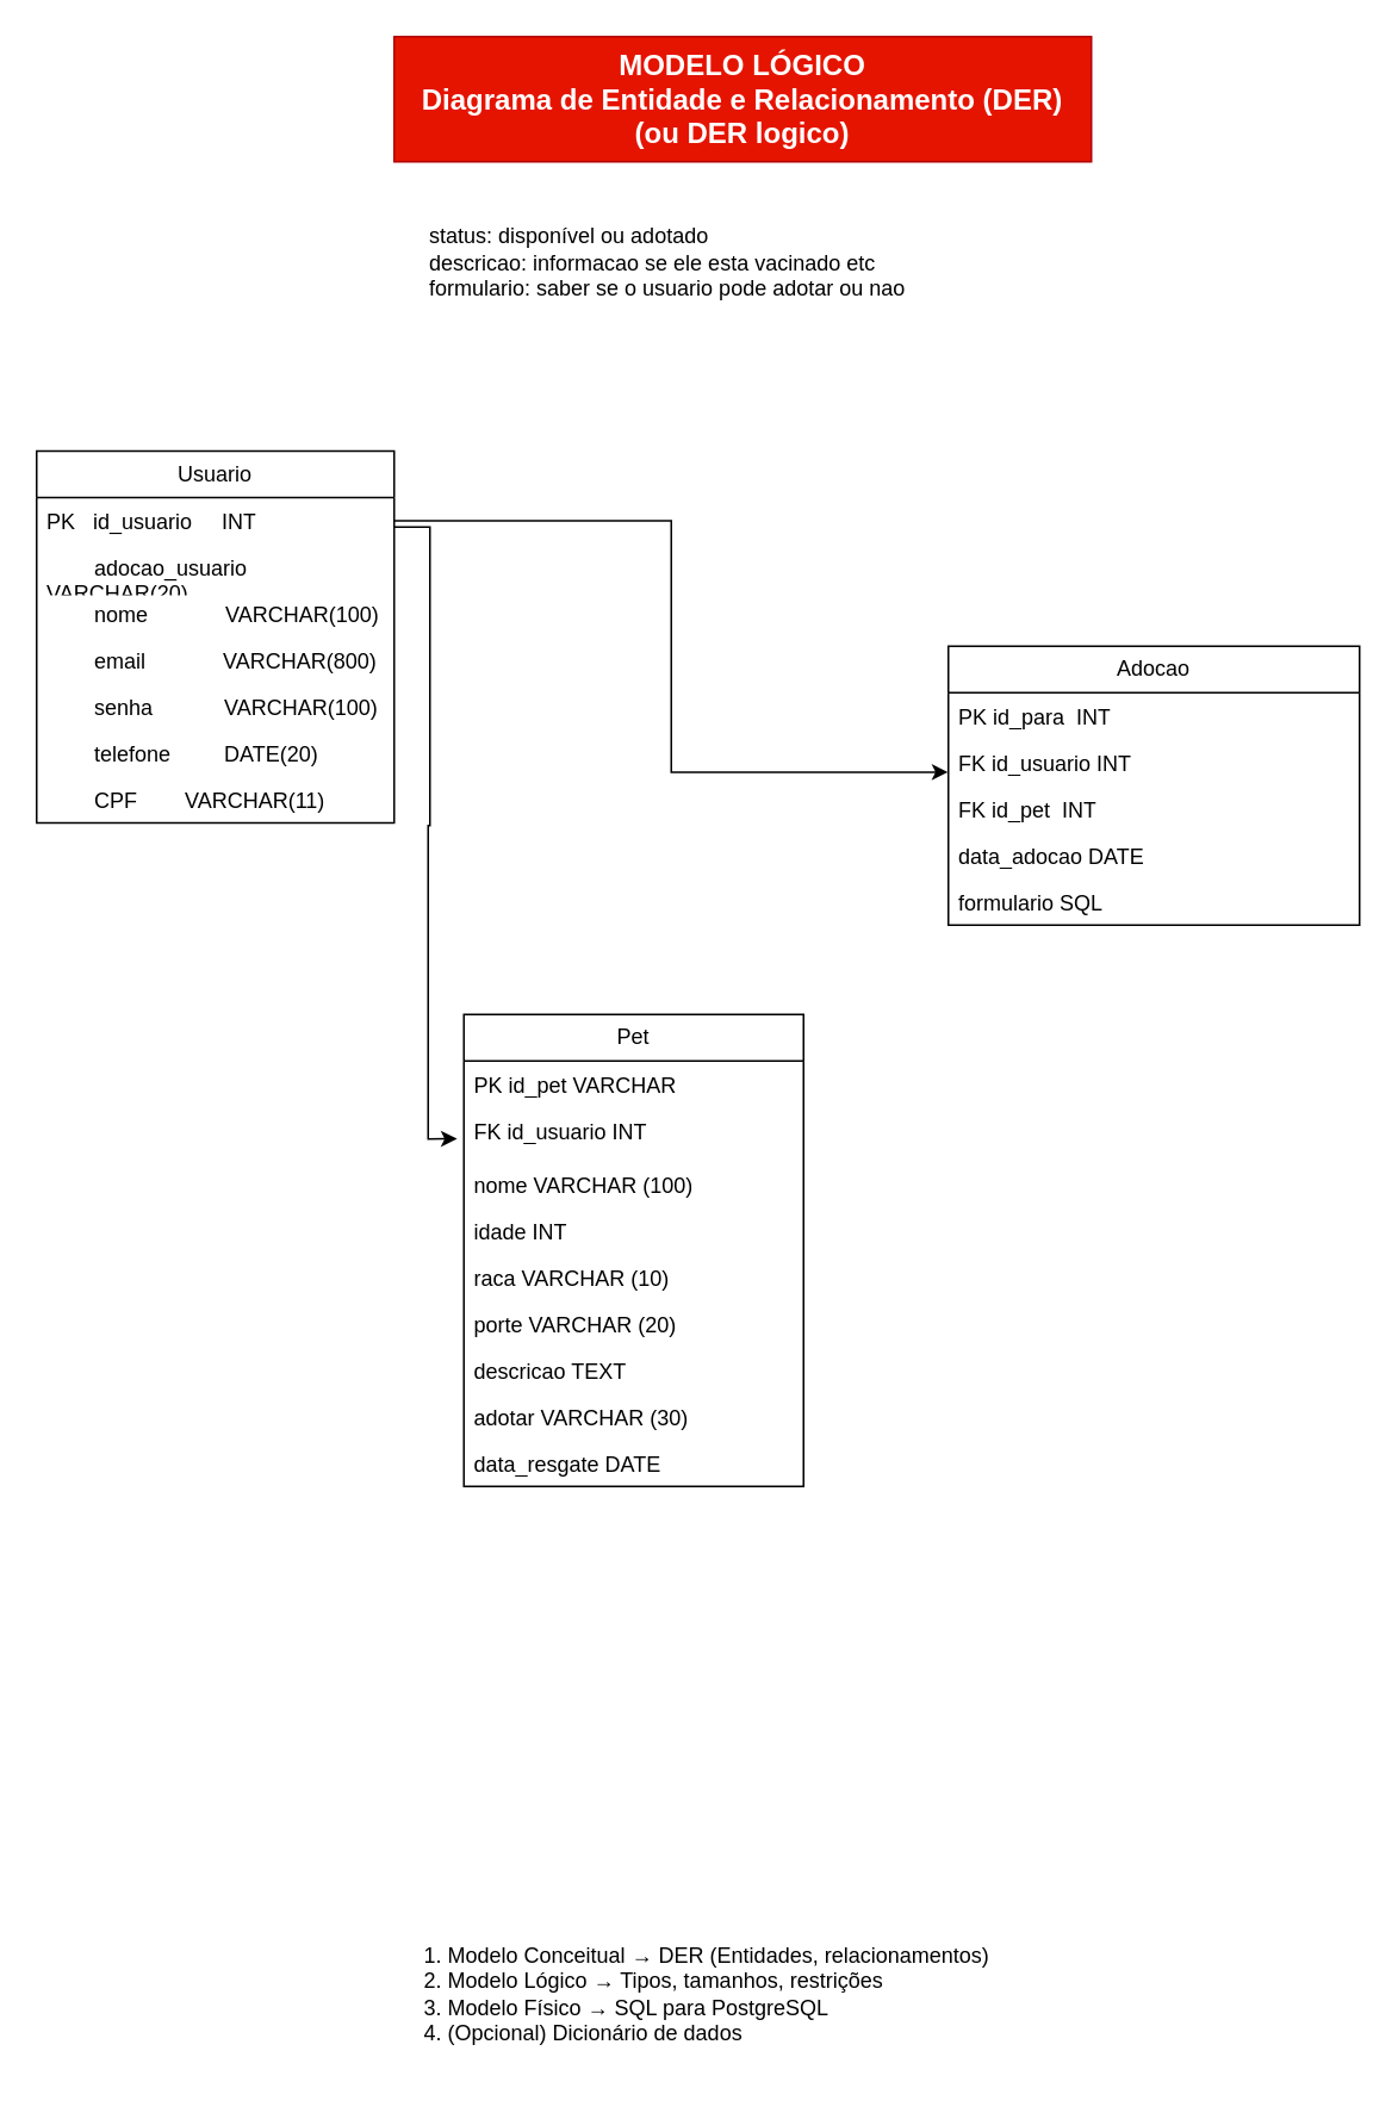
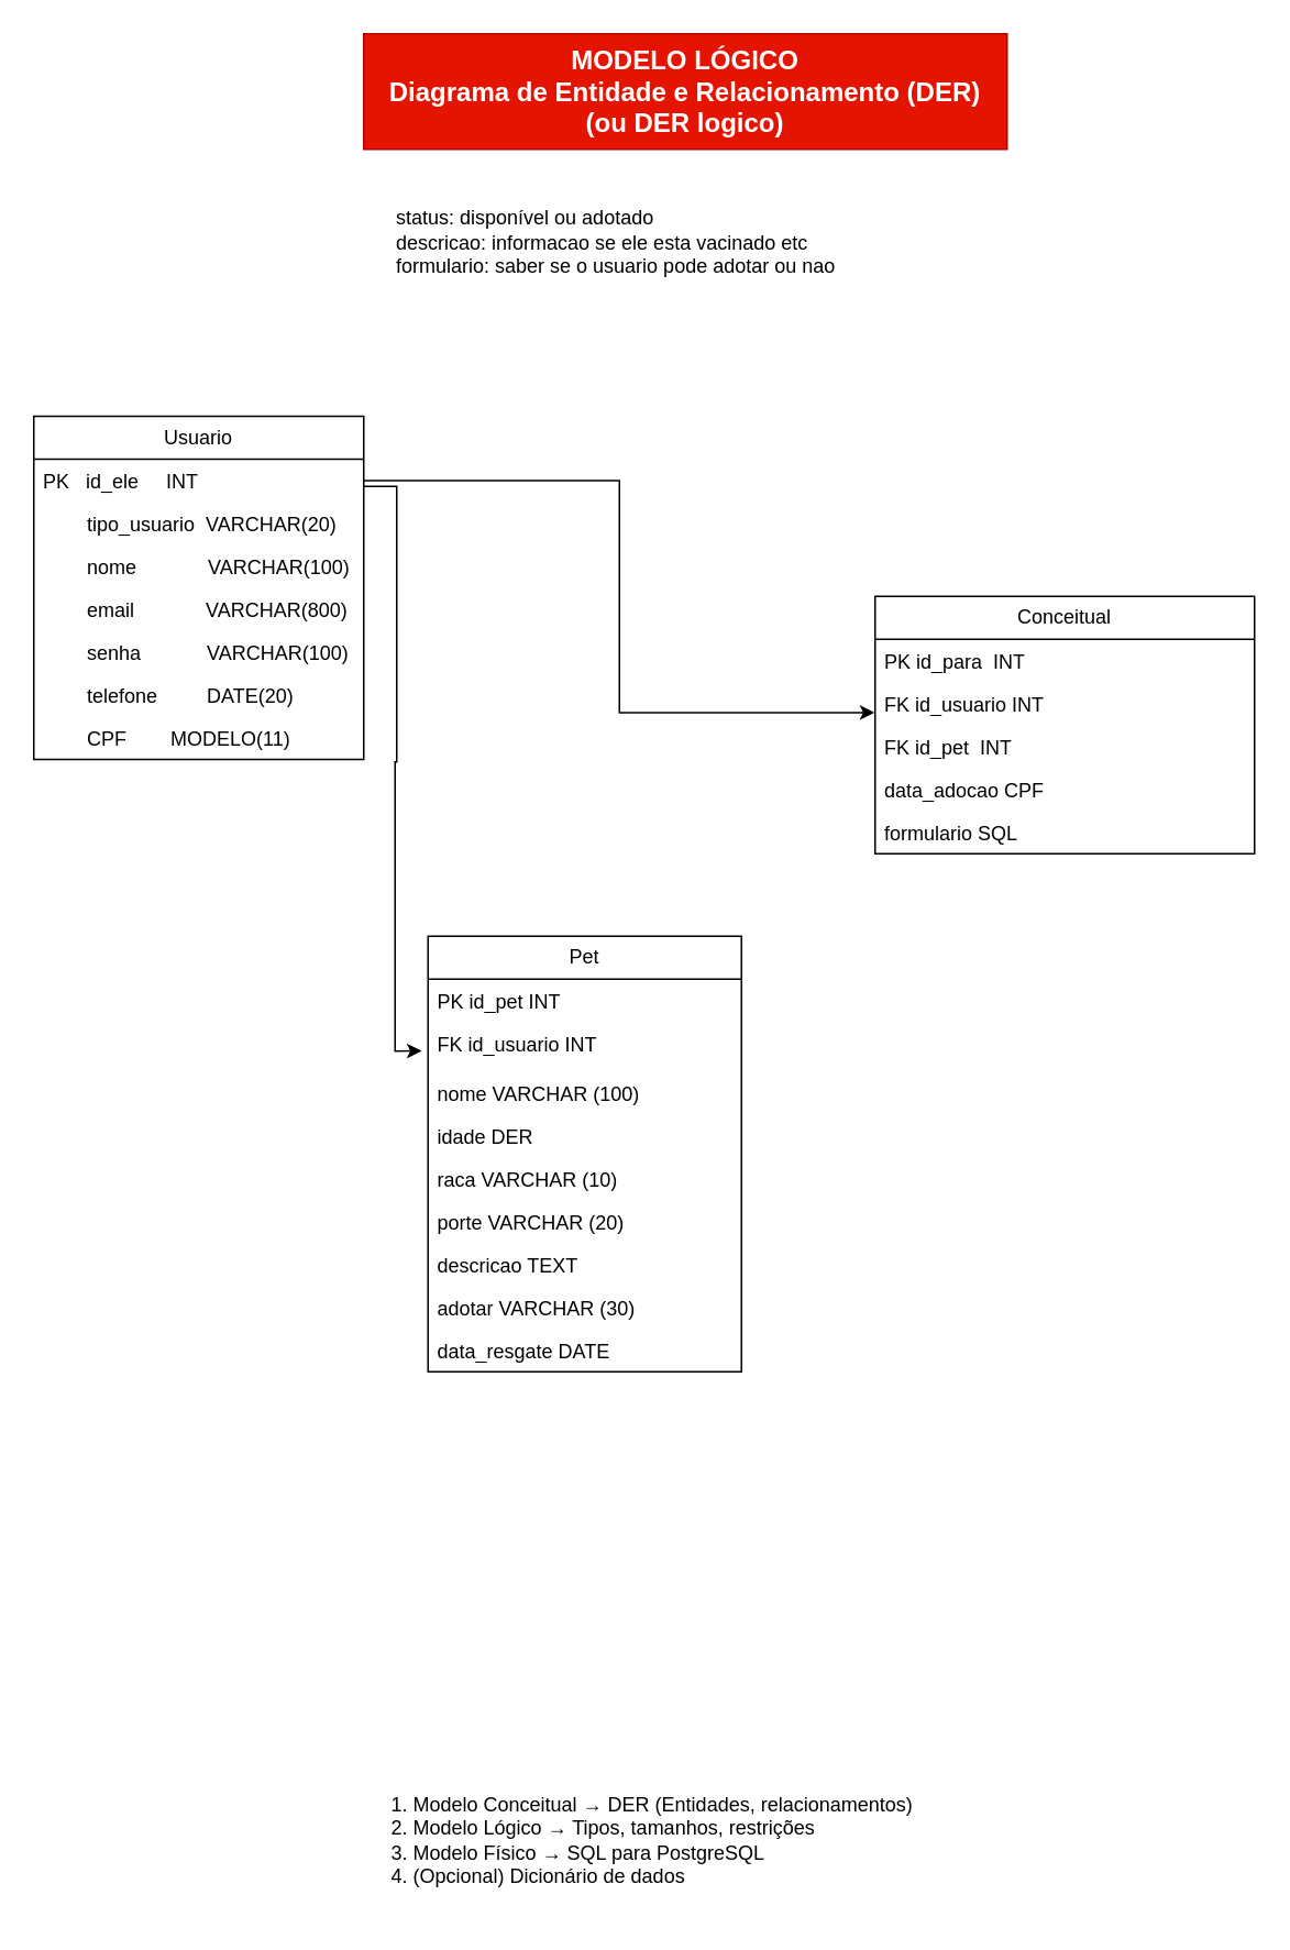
  <mxCell id="0" />
  <mxCell id="1" parent="0" />
  <mxCell id="2" value="Usuario" style="swimlane;fontStyle=0;childLayout=stackLayout;horizontal=1;startSize=26;fillColor=none;horizontalStack=0;resizeParent=1;resizeParentMax=0;resizeLast=0;collapsible=1;marginBottom=0;whiteSpace=wrap;html=1;" vertex="1" parent="1"><mxGeometry x="20" y="251.82" width="200" height="208" as="geometry" /></mxCell>
- <mxCell id="3" value="PK&amp;nbsp; &amp;nbsp;id_usuario&amp;nbsp; &amp;nbsp; &amp;nbsp;INT" style="text;strokeColor=none;fillColor=none;align=left;verticalAlign=top;spacingLeft=4;spacingRight=4;overflow=hidden;rotatable=0;points=[[0,0.5],[1,0.5]];portConstraint=eastwest;whiteSpace=wrap;html=1;" vertex="1" parent="2"><mxGeometry y="26" width="200" height="26" as="geometry" /></mxCell>
- <mxCell id="4" value="&amp;nbsp; &amp;nbsp; &amp;nbsp; &amp;nbsp; adocao_usuario&amp;nbsp; VARCHAR(20)" style="text;strokeColor=none;fillColor=none;align=left;verticalAlign=top;spacingLeft=4;spacingRight=4;overflow=hidden;rotatable=0;points=[[0,0.5],[1,0.5]];portConstraint=eastwest;whiteSpace=wrap;html=1;" vertex="1" parent="2"><mxGeometry y="52" width="200" height="26" as="geometry" /></mxCell>
+ <mxCell id="3" value="PK&amp;nbsp; &amp;nbsp;id_ele&amp;nbsp; &amp;nbsp; &amp;nbsp;INT" style="text;strokeColor=none;fillColor=none;align=left;verticalAlign=top;spacingLeft=4;spacingRight=4;overflow=hidden;rotatable=0;points=[[0,0.5],[1,0.5]];portConstraint=eastwest;whiteSpace=wrap;html=1;" vertex="1" parent="2"><mxGeometry y="26" width="200" height="26" as="geometry" /></mxCell>
+ <mxCell id="4" value="&amp;nbsp; &amp;nbsp; &amp;nbsp; &amp;nbsp; tipo_usuario&amp;nbsp; VARCHAR(20)" style="text;strokeColor=none;fillColor=none;align=left;verticalAlign=top;spacingLeft=4;spacingRight=4;overflow=hidden;rotatable=0;points=[[0,0.5],[1,0.5]];portConstraint=eastwest;whiteSpace=wrap;html=1;" vertex="1" parent="2"><mxGeometry y="52" width="200" height="26" as="geometry" /></mxCell>
  <mxCell id="5" value="&amp;nbsp; &amp;nbsp; &amp;nbsp; &amp;nbsp; nome&amp;nbsp; &amp;nbsp; &amp;nbsp; &amp;nbsp; &amp;nbsp; &amp;nbsp; &amp;nbsp;VARCHAR(100)" style="text;strokeColor=none;fillColor=none;align=left;verticalAlign=top;spacingLeft=4;spacingRight=4;overflow=hidden;rotatable=0;points=[[0,0.5],[1,0.5]];portConstraint=eastwest;whiteSpace=wrap;html=1;" vertex="1" parent="2"><mxGeometry y="78" width="200" height="26" as="geometry" /></mxCell>
  <mxCell id="6" value="&amp;nbsp; &amp;nbsp; &amp;nbsp; &amp;nbsp; email&amp;nbsp; &amp;nbsp; &amp;nbsp; &amp;nbsp; &amp;nbsp; &amp;nbsp; &amp;nbsp;VARCHAR(800)" style="text;strokeColor=none;fillColor=none;align=left;verticalAlign=top;spacingLeft=4;spacingRight=4;overflow=hidden;rotatable=0;points=[[0,0.5],[1,0.5]];portConstraint=eastwest;whiteSpace=wrap;html=1;" vertex="1" parent="2"><mxGeometry y="104" width="200" height="26" as="geometry" /></mxCell>
  <mxCell id="7" value="&amp;nbsp; &amp;nbsp; &amp;nbsp; &amp;nbsp; senha&amp;nbsp; &amp;nbsp; &amp;nbsp; &amp;nbsp; &amp;nbsp; &amp;nbsp; VARCHAR(100)" style="text;strokeColor=none;fillColor=none;align=left;verticalAlign=top;spacingLeft=4;spacingRight=4;overflow=hidden;rotatable=0;points=[[0,0.5],[1,0.5]];portConstraint=eastwest;whiteSpace=wrap;html=1;" vertex="1" parent="2"><mxGeometry y="130" width="200" height="26" as="geometry" /></mxCell>
  <mxCell id="8" value="&amp;nbsp; &amp;nbsp; &amp;nbsp; &amp;nbsp; telefone&amp;nbsp; &amp;nbsp; &amp;nbsp; &amp;nbsp; &amp;nbsp;DATE(20)" style="text;strokeColor=none;fillColor=none;align=left;verticalAlign=top;spacingLeft=4;spacingRight=4;overflow=hidden;rotatable=0;points=[[0,0.5],[1,0.5]];portConstraint=eastwest;whiteSpace=wrap;html=1;" vertex="1" parent="2"><mxGeometry y="156" width="200" height="26" as="geometry" /></mxCell>
- <mxCell id="9" value="&amp;nbsp; &amp;nbsp; &amp;nbsp; &amp;nbsp; CPF&amp;nbsp; &amp;nbsp; &amp;nbsp; &amp;nbsp; VARCHAR(11)" style="text;strokeColor=none;fillColor=none;align=left;verticalAlign=top;spacingLeft=4;spacingRight=4;overflow=hidden;rotatable=0;points=[[0,0.5],[1,0.5]];portConstraint=eastwest;whiteSpace=wrap;html=1;" vertex="1" parent="2"><mxGeometry y="182" width="200" height="26" as="geometry" /></mxCell>
+ <mxCell id="9" value="&amp;nbsp; &amp;nbsp; &amp;nbsp; &amp;nbsp; CPF&amp;nbsp; &amp;nbsp; &amp;nbsp; &amp;nbsp; MODELO(11)" style="text;strokeColor=none;fillColor=none;align=left;verticalAlign=top;spacingLeft=4;spacingRight=4;overflow=hidden;rotatable=0;points=[[0,0.5],[1,0.5]];portConstraint=eastwest;whiteSpace=wrap;html=1;" vertex="1" parent="2"><mxGeometry y="182" width="200" height="26" as="geometry" /></mxCell>
  <mxCell id="10" value="Pet" style="swimlane;fontStyle=0;childLayout=stackLayout;horizontal=1;startSize=26;fillColor=none;horizontalStack=0;resizeParent=1;resizeParentMax=0;resizeLast=0;collapsible=1;marginBottom=0;whiteSpace=wrap;html=1;" vertex="1" parent="1"><mxGeometry x="258.99" y="567" width="190" height="264" as="geometry" /></mxCell>
- <mxCell id="11" value="PK id_pet VARCHAR" style="text;strokeColor=none;fillColor=none;align=left;verticalAlign=top;spacingLeft=4;spacingRight=4;overflow=hidden;rotatable=0;points=[[0,0.5],[1,0.5]];portConstraint=eastwest;whiteSpace=wrap;html=1;" vertex="1" parent="10"><mxGeometry y="26" width="190" height="26" as="geometry" /></mxCell>
+ <mxCell id="11" value="PK id_pet INT" style="text;strokeColor=none;fillColor=none;align=left;verticalAlign=top;spacingLeft=4;spacingRight=4;overflow=hidden;rotatable=0;points=[[0,0.5],[1,0.5]];portConstraint=eastwest;whiteSpace=wrap;html=1;" vertex="1" parent="10"><mxGeometry y="26" width="190" height="26" as="geometry" /></mxCell>
  <mxCell id="12" value="&lt;div&gt;&lt;span style=&quot;background-color: transparent; color: light-dark(rgb(0, 0, 0), rgb(255, 255, 255));&quot;&gt;FK id_usuario INT&lt;/span&gt;&lt;/div&gt;" style="text;strokeColor=none;fillColor=none;align=left;verticalAlign=top;spacingLeft=4;spacingRight=4;overflow=hidden;rotatable=0;points=[[0,0.5],[1,0.5]];portConstraint=eastwest;whiteSpace=wrap;html=1;" vertex="1" parent="10"><mxGeometry y="52" width="190" height="30" as="geometry" /></mxCell>
  <mxCell id="13" value="&lt;div&gt;nome VARCHAR (100)&lt;/div&gt;" style="text;strokeColor=none;fillColor=none;align=left;verticalAlign=top;spacingLeft=4;spacingRight=4;overflow=hidden;rotatable=0;points=[[0,0.5],[1,0.5]];portConstraint=eastwest;whiteSpace=wrap;html=1;" vertex="1" parent="10"><mxGeometry y="82" width="190" height="26" as="geometry" /></mxCell>
- <mxCell id="14" value="idade INT" style="text;strokeColor=none;fillColor=none;align=left;verticalAlign=top;spacingLeft=4;spacingRight=4;overflow=hidden;rotatable=0;points=[[0,0.5],[1,0.5]];portConstraint=eastwest;whiteSpace=wrap;html=1;" vertex="1" parent="10"><mxGeometry y="108" width="190" height="26" as="geometry" /></mxCell>
+ <mxCell id="14" value="idade DER" style="text;strokeColor=none;fillColor=none;align=left;verticalAlign=top;spacingLeft=4;spacingRight=4;overflow=hidden;rotatable=0;points=[[0,0.5],[1,0.5]];portConstraint=eastwest;whiteSpace=wrap;html=1;" vertex="1" parent="10"><mxGeometry y="108" width="190" height="26" as="geometry" /></mxCell>
  <mxCell id="15" value="&lt;div&gt;raca VARCHAR (10)&lt;/div&gt;" style="text;strokeColor=none;fillColor=none;align=left;verticalAlign=top;spacingLeft=4;spacingRight=4;overflow=hidden;rotatable=0;points=[[0,0.5],[1,0.5]];portConstraint=eastwest;whiteSpace=wrap;html=1;" vertex="1" parent="10"><mxGeometry y="134" width="190" height="26" as="geometry" /></mxCell>
  <mxCell id="16" value="&lt;div&gt;porte VARCHAR (20)&lt;/div&gt;" style="text;strokeColor=none;fillColor=none;align=left;verticalAlign=top;spacingLeft=4;spacingRight=4;overflow=hidden;rotatable=0;points=[[0,0.5],[1,0.5]];portConstraint=eastwest;whiteSpace=wrap;html=1;" vertex="1" parent="10"><mxGeometry y="160" width="190" height="26" as="geometry" /></mxCell>
  <mxCell id="17" value="&lt;div&gt;descricao TEXT&lt;/div&gt;" style="text;strokeColor=none;fillColor=none;align=left;verticalAlign=top;spacingLeft=4;spacingRight=4;overflow=hidden;rotatable=0;points=[[0,0.5],[1,0.5]];portConstraint=eastwest;whiteSpace=wrap;html=1;" vertex="1" parent="10"><mxGeometry y="186" width="190" height="26" as="geometry" /></mxCell>
  <mxCell id="18" value="&lt;div&gt;adotar VARCHAR (30)&lt;/div&gt;" style="text;strokeColor=none;fillColor=none;align=left;verticalAlign=top;spacingLeft=4;spacingRight=4;overflow=hidden;rotatable=0;points=[[0,0.5],[1,0.5]];portConstraint=eastwest;whiteSpace=wrap;html=1;" vertex="1" parent="10"><mxGeometry y="212" width="190" height="26" as="geometry" /></mxCell>
  <mxCell id="19" value="data_resgate DATE" style="text;strokeColor=none;fillColor=none;align=left;verticalAlign=top;spacingLeft=4;spacingRight=4;overflow=hidden;rotatable=0;points=[[0,0.5],[1,0.5]];portConstraint=eastwest;whiteSpace=wrap;html=1;" vertex="1" parent="10"><mxGeometry y="238" width="190" height="26" as="geometry" /></mxCell>
  <mxCell id="20" value="1. Modelo Conceitual → DER (Entidades, relacionamentos)&#10;2. Modelo Lógico → Tipos, tamanhos, restrições&#10;3. Modelo Físico → SQL para PostgreSQL&#10;4. (Opcional) Dicionário de dados" style="text;whiteSpace=wrap;" vertex="1" parent="1"><mxGeometry x="235" y="1080" width="350" height="80" as="geometry" /></mxCell>
- <mxCell id="21" value="Adocao" style="swimlane;fontStyle=0;childLayout=stackLayout;horizontal=1;startSize=26;fillColor=none;horizontalStack=0;resizeParent=1;resizeParentMax=0;resizeLast=0;collapsible=1;marginBottom=0;whiteSpace=wrap;html=1;" vertex="1" parent="1"><mxGeometry x="530" y="361" width="230" height="156" as="geometry" /></mxCell>
+ <mxCell id="21" value="Conceitual" style="swimlane;fontStyle=0;childLayout=stackLayout;horizontal=1;startSize=26;fillColor=none;horizontalStack=0;resizeParent=1;resizeParentMax=0;resizeLast=0;collapsible=1;marginBottom=0;whiteSpace=wrap;html=1;" vertex="1" parent="1"><mxGeometry x="530" y="361" width="230" height="156" as="geometry" /></mxCell>
  <mxCell id="22" value="PK id_para&amp;nbsp; INT" style="text;strokeColor=none;fillColor=none;align=left;verticalAlign=top;spacingLeft=4;spacingRight=4;overflow=hidden;rotatable=0;points=[[0,0.5],[1,0.5]];portConstraint=eastwest;whiteSpace=wrap;html=1;" vertex="1" parent="21"><mxGeometry y="26" width="230" height="26" as="geometry" /></mxCell>
  <mxCell id="23" value="FK id_usuario INT" style="text;strokeColor=none;fillColor=none;align=left;verticalAlign=top;spacingLeft=4;spacingRight=4;overflow=hidden;rotatable=0;points=[[0,0.5],[1,0.5]];portConstraint=eastwest;whiteSpace=wrap;html=1;" vertex="1" parent="21"><mxGeometry y="52" width="230" height="26" as="geometry" /></mxCell>
  <mxCell id="24" value="FK id_pet&amp;nbsp; INT" style="text;strokeColor=none;fillColor=none;align=left;verticalAlign=top;spacingLeft=4;spacingRight=4;overflow=hidden;rotatable=0;points=[[0,0.5],[1,0.5]];portConstraint=eastwest;whiteSpace=wrap;html=1;" vertex="1" parent="21"><mxGeometry y="78" width="230" height="26" as="geometry" /></mxCell>
- <mxCell id="25" value="&lt;div&gt;data_adocao DATE&lt;/div&gt;" style="text;strokeColor=none;fillColor=none;align=left;verticalAlign=top;spacingLeft=4;spacingRight=4;overflow=hidden;rotatable=0;points=[[0,0.5],[1,0.5]];portConstraint=eastwest;whiteSpace=wrap;html=1;" vertex="1" parent="21"><mxGeometry y="104" width="230" height="26" as="geometry" /></mxCell>
+ <mxCell id="25" value="&lt;div&gt;data_adocao CPF&lt;/div&gt;" style="text;strokeColor=none;fillColor=none;align=left;verticalAlign=top;spacingLeft=4;spacingRight=4;overflow=hidden;rotatable=0;points=[[0,0.5],[1,0.5]];portConstraint=eastwest;whiteSpace=wrap;html=1;" vertex="1" parent="21"><mxGeometry y="104" width="230" height="26" as="geometry" /></mxCell>
  <mxCell id="26" value="formulario SQL" style="text;strokeColor=none;fillColor=none;align=left;verticalAlign=top;spacingLeft=4;spacingRight=4;overflow=hidden;rotatable=0;points=[[0,0.5],[1,0.5]];portConstraint=eastwest;whiteSpace=wrap;html=1;" vertex="1" parent="21"><mxGeometry y="130" width="230" height="26" as="geometry" /></mxCell>
  <mxCell id="27" value="MODELO LÓGICO&#10;Diagrama de Entidade e Relacionamento (DER)&#10;(ou DER logico)" style="text;whiteSpace=wrap;fontStyle=1;labelBackgroundColor=light-dark(default, #fd0d0d);fillColor=#e51400;fontColor=#ffffff;strokeColor=#B20000;align=center;fontSize=16;" vertex="1" parent="1"><mxGeometry x="220" y="20" width="390" height="70" as="geometry" /></mxCell>
  <mxCell id="28" style="edgeStyle=orthogonalEdgeStyle;rounded=0;orthogonalLoop=1;jettySize=auto;html=1;entryX=-0.001;entryY=0.71;entryDx=0;entryDy=0;entryPerimeter=0;" edge="1" parent="1" source="3" target="23"><mxGeometry relative="1" as="geometry"><mxPoint x="280" y="317" as="targetPoint" /></mxGeometry></mxCell>
  <mxCell id="29" style="edgeStyle=orthogonalEdgeStyle;rounded=0;orthogonalLoop=1;jettySize=auto;html=1;entryX=-0.02;entryY=0.585;entryDx=0;entryDy=0;entryPerimeter=0;exitX=0.998;exitY=0.638;exitDx=0;exitDy=0;exitPerimeter=0;" edge="1" parent="1" source="3" target="12"><mxGeometry relative="1" as="geometry" /></mxCell>
  <mxCell id="30" value="&lt;br&gt;&lt;table data-start=&quot;723&quot; data-end=&quot;1460&quot; class=&quot;w-fit min-w-(--thread-content-width)&quot; style=&quot;text-wrap-mode: nowrap;&quot;&gt;&lt;tbody data-start=&quot;856&quot; data-end=&quot;1460&quot;&gt;&lt;tr data-start=&quot;1328&quot; data-end=&quot;1393&quot;&gt;&lt;td data-start=&quot;1360&quot; data-end=&quot;1393&quot; data-col-size=&quot;sm&quot;&gt;&lt;span style=&quot;text-wrap-mode: wrap;&quot;&gt;status:&amp;nbsp;&lt;/span&gt;disponível ou adotado&lt;br&gt;descricao: informacao se ele esta vacinado etc&lt;br&gt;formulario: saber se o usuario pode adotar ou nao&lt;/td&gt;&lt;/tr&gt;&lt;tr data-start=&quot;1394&quot; data-end=&quot;1460&quot;&gt;&lt;td data-start=&quot;1394&quot; data-end=&quot;1410&quot; data-col-size=&quot;sm&quot;&gt;&lt;/td&gt;&lt;/tr&gt;&lt;/tbody&gt;&lt;/table&gt;" style="text;html=1;align=left;verticalAlign=middle;whiteSpace=wrap;rounded=0;" vertex="1" parent="1"><mxGeometry x="235" y="121.82" width="240" height="38.18" as="geometry" /></mxCell>
